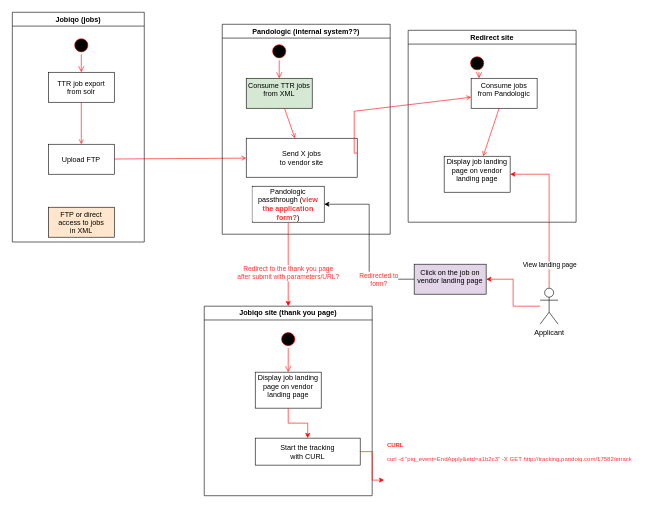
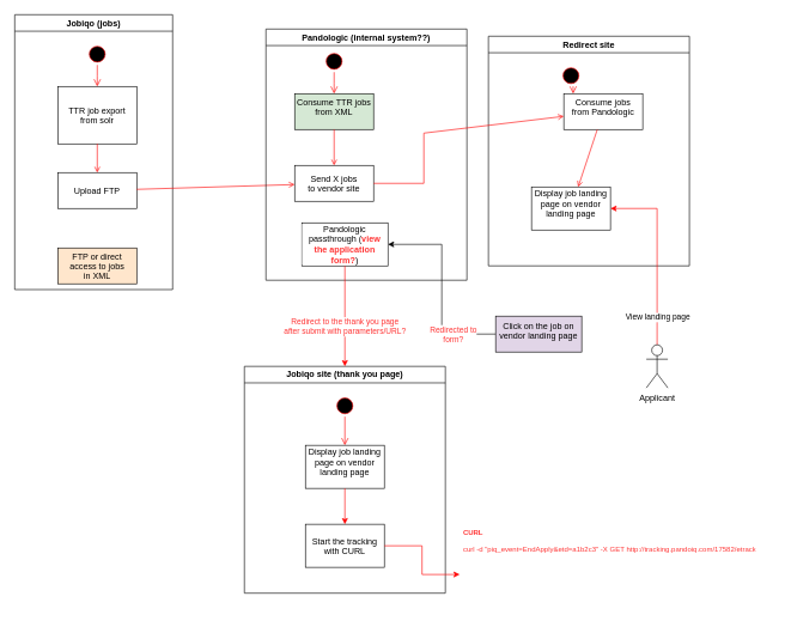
  <mxCell id="0" />
  <mxCell id="1" parent="0" />
  <mxCell id="2" value="Jobiqo (jobs)" style="swimlane;whiteSpace=wrap" parent="1" vertex="1"><mxGeometry x="20" y="20" width="220" height="383" as="geometry" /></mxCell>
  <mxCell id="3" value="" style="ellipse;shape=startState;fillColor=#000000;strokeColor=#ff0000;" parent="2" vertex="1"><mxGeometry x="100" y="40" width="30" height="30" as="geometry" /></mxCell>
  <mxCell id="4" value="" style="edgeStyle=elbowEdgeStyle;elbow=horizontal;verticalAlign=bottom;endArrow=open;endSize=8;strokeColor=#FF0000;endFill=1;rounded=0" parent="2" source="3" target="5" edge="1"><mxGeometry x="100" y="40" as="geometry"><mxPoint x="115" y="110" as="targetPoint" /></mxGeometry></mxCell>
- <mxCell id="5" value="TTR job export&#10;from solr" style="" parent="2" vertex="1"><mxGeometry x="60" y="100" width="110" height="50" as="geometry" /></mxCell>
+ <mxCell id="5" value="TTR job export&#10;from solr" style="" parent="2" vertex="1"><mxGeometry x="60" y="100" width="110" height="80" as="geometry" /></mxCell>
  <mxCell id="6" value="Upload FTP" style="" parent="2" vertex="1"><mxGeometry x="60" y="220" width="110" height="50" as="geometry" /></mxCell>
  <mxCell id="7" value="" style="endArrow=open;strokeColor=#FF0000;endFill=1;rounded=0" parent="2" source="5" target="6" edge="1"><mxGeometry relative="1" as="geometry" /></mxCell>
  <mxCell id="8" value="FTP or direct &#10;access to jobs &#10;in XML" style="fillColor=#ffe6cc;" parent="2" vertex="1"><mxGeometry x="60" y="325" width="110" height="50" as="geometry" /></mxCell>
  <mxCell id="9" value="" style="endArrow=open;strokeColor=#FF0000;endFill=1;rounded=0;" parent="2" source="6" target="14" edge="1"><mxGeometry relative="1" as="geometry" /></mxCell>
  <mxCell id="10" value="Pandologic (internal system??)" style="swimlane;whiteSpace=wrap" parent="1" vertex="1"><mxGeometry x="370" y="40" width="280" height="350" as="geometry" /></mxCell>
  <mxCell id="11" value="" style="ellipse;shape=startState;fillColor=#000000;strokeColor=#ff0000;" parent="10" vertex="1"><mxGeometry x="80" y="30" width="30" height="30" as="geometry" /></mxCell>
  <mxCell id="12" value="" style="edgeStyle=elbowEdgeStyle;elbow=horizontal;verticalAlign=bottom;endArrow=open;endSize=8;strokeColor=#FF0000;endFill=1;rounded=0" parent="10" source="11" target="13" edge="1"><mxGeometry x="40" y="20" as="geometry"><mxPoint x="55" y="90" as="targetPoint" /></mxGeometry></mxCell>
  <mxCell id="13" value="Consume TTR jobs&#10; from XML&#10;" style="fillColor=#d5e8d4;" parent="10" vertex="1"><mxGeometry x="40" y="90" width="110" height="50" as="geometry" /></mxCell>
- <mxCell id="14" value="Send X jobs &#10;to vendor site" style="" parent="10" vertex="1"><mxGeometry x="40" y="190" width="185" height="65" as="geometry" /></mxCell>
+ <mxCell id="14" value="Send X jobs &#10;to vendor site" style="" parent="10" vertex="1"><mxGeometry x="40" y="190" width="110" height="50" as="geometry" /></mxCell>
  <mxCell id="15" value="" style="endArrow=open;strokeColor=#FF0000;endFill=1;rounded=0" parent="10" source="13" target="14" edge="1"><mxGeometry relative="1" as="geometry" /></mxCell>
  <mxCell id="16" value="Pandologic passthrough (&lt;font color=&quot;#FF3333&quot;&gt;&lt;b&gt;view the application form?&lt;/b&gt;&lt;/font&gt;)" style="whiteSpace=wrap;html=1;labelBackgroundColor=default;strokeWidth=1;fillColor=default;" vertex="1" parent="10"><mxGeometry x="50" y="270" width="120" height="60" as="geometry" /></mxCell>
  <mxCell id="17" value="Redirect site" style="swimlane;whiteSpace=wrap" vertex="1" parent="1"><mxGeometry x="680" y="50" width="280" height="320" as="geometry" /></mxCell>
  <mxCell id="18" value="" style="ellipse;shape=startState;fillColor=#000000;strokeColor=#ff0000;" vertex="1" parent="17"><mxGeometry x="100" y="40" width="30" height="30" as="geometry" /></mxCell>
  <mxCell id="19" value="" style="edgeStyle=elbowEdgeStyle;elbow=horizontal;verticalAlign=bottom;endArrow=open;endSize=8;strokeColor=#FF0000;endFill=1;rounded=0" edge="1" parent="17" source="18" target="20"><mxGeometry x="100" y="40" as="geometry"><mxPoint x="115" y="110" as="targetPoint" /></mxGeometry></mxCell>
  <mxCell id="20" value="Consume jobs&#10;from Pandologic&#10;" style="" vertex="1" parent="17"><mxGeometry x="105" y="80" width="110" height="50" as="geometry" /></mxCell>
  <mxCell id="21" value="Display job landing&#10;page on vendor&#10;landing page&#10;" style="" vertex="1" parent="17"><mxGeometry x="60" y="210" width="110" height="60" as="geometry" /></mxCell>
  <mxCell id="22" value="" style="endArrow=open;strokeColor=#FF0000;endFill=1;rounded=0" edge="1" parent="17" source="20" target="21"><mxGeometry relative="1" as="geometry" /></mxCell>
  <mxCell id="23" value="" style="endArrow=open;strokeColor=#FF0000;endFill=1;rounded=0" parent="1" source="14" target="20" edge="1"><mxGeometry relative="1" as="geometry"><mxPoint x="415" y="385" as="targetPoint" /><Array as="points"><mxPoint x="590" y="255" /><mxPoint x="590" y="185" /></Array></mxGeometry></mxCell>
- <mxCell id="24" value="" style="edgeStyle=orthogonalEdgeStyle;rounded=0;orthogonalLoop=1;jettySize=auto;html=1;strokeColor=#FF0000;" edge="1" parent="1" source="27" target="30"><mxGeometry relative="1" as="geometry" /></mxCell>
  <mxCell id="25" style="edgeStyle=orthogonalEdgeStyle;rounded=0;orthogonalLoop=1;jettySize=auto;html=1;entryX=1;entryY=0.5;entryDx=0;entryDy=0;strokeColor=#FF0000;" edge="1" parent="1" source="27" target="21"><mxGeometry relative="1" as="geometry"><Array as="points"><mxPoint x="915" y="290" /></Array></mxGeometry></mxCell>
  <mxCell id="26" value="View landing page" style="edgeLabel;html=1;align=center;verticalAlign=middle;resizable=0;points=[];" vertex="1" connectable="0" parent="25"><mxGeometry x="-0.441" y="2" relative="1" as="geometry"><mxPoint x="2" y="32" as="offset" /></mxGeometry></mxCell>
  <mxCell id="27" value="Applicant" style="shape=umlActor;verticalLabelPosition=bottom;verticalAlign=top;html=1;outlineConnect=0;fillColor=default;strokeWidth=1;labelBackgroundColor=default;" vertex="1" parent="1"><mxGeometry x="900" y="480" width="30" height="60" as="geometry" /></mxCell>
  <mxCell id="28" style="edgeStyle=orthogonalEdgeStyle;rounded=0;orthogonalLoop=1;jettySize=auto;html=1;entryX=1;entryY=0.5;entryDx=0;entryDy=0;fontColor=#FF3333;" edge="1" parent="1" source="30" target="16"><mxGeometry relative="1" as="geometry" /></mxCell>
  <mxCell id="29" value="Redirected to&lt;br&gt;form?" style="edgeLabel;html=1;align=center;verticalAlign=middle;resizable=0;points=[];fontColor=#FF3333;" vertex="1" connectable="0" parent="28"><mxGeometry x="-0.499" y="4" relative="1" as="geometry"><mxPoint x="9" y="-4" as="offset" /></mxGeometry></mxCell>
  <mxCell id="30" value="Click on the job on vendor landing page" style="whiteSpace=wrap;html=1;verticalAlign=top;fillColor=#e1d5e7;" vertex="1" parent="1"><mxGeometry x="690" y="440" width="120" height="50" as="geometry" /></mxCell>
  <mxCell id="31" value="Jobiqo site (thank you page)" style="swimlane;whiteSpace=wrap" vertex="1" parent="1"><mxGeometry x="340" y="510" width="280" height="316" as="geometry" /></mxCell>
  <mxCell id="32" value="" style="ellipse;shape=startState;fillColor=#000000;strokeColor=#ff0000;" vertex="1" parent="31"><mxGeometry x="125" y="40" width="30" height="30" as="geometry" /></mxCell>
  <mxCell id="33" value="" style="edgeStyle=elbowEdgeStyle;elbow=horizontal;verticalAlign=bottom;endArrow=open;endSize=8;strokeColor=#FF0000;endFill=1;rounded=0" edge="1" parent="31" source="32"><mxGeometry x="100" y="40" as="geometry"><mxPoint x="140.333" y="110" as="targetPoint" /></mxGeometry></mxCell>
  <mxCell id="34" value="Display job landing&#10;page on vendor&#10;landing page&#10;" style="" vertex="1" parent="31"><mxGeometry x="85" y="110" width="110" height="60" as="geometry" /></mxCell>
  <mxCell id="35" value="" style="endArrow=open;strokeColor=#FF0000;endFill=1;rounded=0" edge="1" parent="31" target="34"><mxGeometry relative="1" as="geometry"><mxPoint x="140" y="170" as="sourcePoint" /></mxGeometry></mxCell>
- <mxCell id="36" value="Start the tracking&#10;with CURL" style="" vertex="1" parent="31"><mxGeometry x="85" y="220" width="175" height="45" as="geometry" /></mxCell>
+ <mxCell id="36" value="Start the tracking&#10;with CURL" style="" vertex="1" parent="31"><mxGeometry x="85" y="220" width="110" height="60" as="geometry" /></mxCell>
  <mxCell id="37" value="" style="edgeStyle=orthogonalEdgeStyle;rounded=0;orthogonalLoop=1;jettySize=auto;html=1;fontSize=5;fontColor=#FF3333;strokeColor=#FF0000;" edge="1" parent="31" source="34" target="36"><mxGeometry relative="1" as="geometry" /></mxCell>
  <mxCell id="38" style="edgeStyle=orthogonalEdgeStyle;rounded=0;orthogonalLoop=1;jettySize=auto;html=1;fontColor=#FF3333;strokeColor=#FF0000;" edge="1" parent="1" source="16" target="31"><mxGeometry relative="1" as="geometry" /></mxCell>
  <mxCell id="39" value="Redirect to the thank you page&lt;br&gt;after submit with parameters/URL?" style="edgeLabel;html=1;align=center;verticalAlign=middle;resizable=0;points=[];fontColor=#FF3333;" vertex="1" connectable="0" parent="38"><mxGeometry x="0.195" y="-2" relative="1" as="geometry"><mxPoint x="1" as="offset" /></mxGeometry></mxCell>
  <mxCell id="40" style="edgeStyle=orthogonalEdgeStyle;rounded=0;orthogonalLoop=1;jettySize=auto;html=1;fontSize=10;fontColor=#FF3333;strokeColor=#FF0000;" edge="1" parent="1" source="36" target="41"><mxGeometry relative="1" as="geometry" /></mxCell>
  <mxCell id="41" value="&lt;h1 style=&quot;font-size: 10px;&quot;&gt;CURL&lt;/h1&gt;&lt;p style=&quot;font-size: 10px;&quot;&gt;curl -d &quot;piq_event=EndApply&amp;amp;etd=a1b2c3&quot; -X GET http://tracking.pandoiq.com/17582/etrack&lt;br style=&quot;font-size: 10px;&quot;&gt;&lt;br style=&quot;font-size: 10px;&quot;&gt;&lt;/p&gt;" style="text;html=1;strokeColor=none;fillColor=none;spacing=5;spacingTop=-20;whiteSpace=wrap;overflow=hidden;rounded=0;labelBackgroundColor=default;fontSize=10;fontColor=#FF3333;" vertex="1" parent="1"><mxGeometry x="640" y="740" width="440" height="120" as="geometry" /></mxCell>
